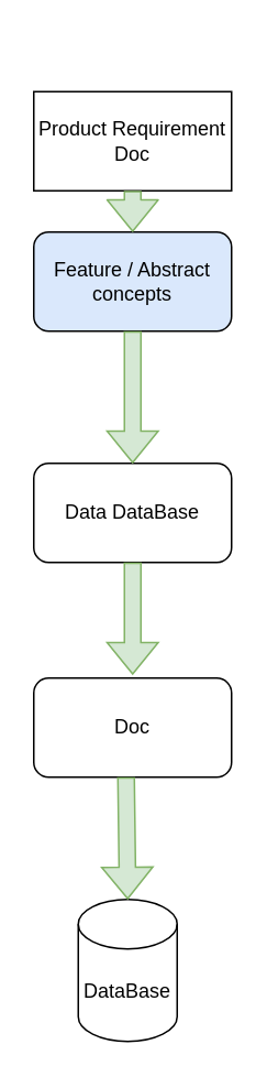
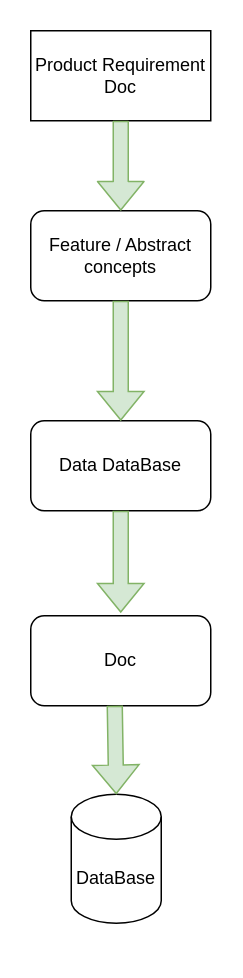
  <mxCell id="0" />
  <mxCell id="1" parent="0" />
- <mxCell id="2" value="Product Requirement Doc" style="rounded=0;whiteSpace=wrap;html=1;" vertex="1" parent="1"><mxGeometry x="20" y="55" width="120" height="60" as="geometry" /></mxCell>
- <mxCell id="3" value="Feature / Abstract concepts" style="rounded=1;whiteSpace=wrap;html=1;fillColor=#dae8fc;" vertex="1" parent="1"><mxGeometry x="20" y="140" width="120" height="60" as="geometry" /></mxCell>
+ <mxCell id="2" value="Product Requirement Doc" style="rounded=0;whiteSpace=wrap;html=1;" vertex="1" parent="1"><mxGeometry x="20" y="20" width="120" height="60" as="geometry" /></mxCell>
+ <mxCell id="3" value="Feature / Abstract concepts" style="rounded=1;whiteSpace=wrap;html=1;" vertex="1" parent="1"><mxGeometry x="20" y="140" width="120" height="60" as="geometry" /></mxCell>
  <mxCell id="4" value="Data DataBase" style="rounded=1;whiteSpace=wrap;html=1;" vertex="1" parent="1"><mxGeometry x="20" y="280" width="120" height="60" as="geometry" /></mxCell>
  <mxCell id="5" value="Doc" style="rounded=1;whiteSpace=wrap;html=1;" vertex="1" parent="1"><mxGeometry x="20" y="410" width="120" height="60" as="geometry" /></mxCell>
- <mxCell id="6" value="DataBase" style="shape=cylinder3;whiteSpace=wrap;html=1;boundedLbl=1;backgroundOutline=1;size=15;" vertex="1" parent="1"><mxGeometry x="47" y="544" width="60" height="86" as="geometry" /></mxCell>
+ <mxCell id="6" value="DataBase" style="shape=cylinder3;whiteSpace=wrap;html=1;boundedLbl=1;backgroundOutline=1;size=15;" vertex="1" parent="1"><mxGeometry x="47" y="529" width="60" height="86" as="geometry" /></mxCell>
  <mxCell id="7" value="" style="endArrow=classic;html=1;rounded=1;exitX=0.5;exitY=1;exitDx=0;exitDy=0;fillColor=#d5e8d4;strokeColor=#82b366;jumpSize=12;shape=flexArrow;" edge="1" parent="1" source="2" target="3"><mxGeometry width="50" height="50" relative="1" as="geometry"><mxPoint x="390" y="310" as="sourcePoint" /><mxPoint x="440" y="260" as="targetPoint" /></mxGeometry></mxCell>
  <mxCell id="8" value="" style="endArrow=classic;html=1;rounded=0;exitX=0.5;exitY=1;exitDx=0;exitDy=0;fillColor=#d5e8d4;strokeColor=#82b366;shape=flexArrow;" edge="1" parent="1" source="3" target="4"><mxGeometry width="50" height="50" relative="1" as="geometry"><mxPoint x="392" y="314" as="sourcePoint" /><mxPoint x="442" y="264" as="targetPoint" /></mxGeometry></mxCell>
  <mxCell id="9" value="" style="endArrow=classic;html=1;rounded=0;exitX=0.5;exitY=1;exitDx=0;exitDy=0;fillColor=#d5e8d4;strokeColor=#82b366;shape=flexArrow;" edge="1" parent="1" source="4"><mxGeometry width="50" height="50" relative="1" as="geometry"><mxPoint x="392" y="314" as="sourcePoint" /><mxPoint x="80" y="408" as="targetPoint" /></mxGeometry></mxCell>
  <mxCell id="10" value="" style="endArrow=classic;html=1;rounded=0;exitX=0.5;exitY=1;exitDx=0;exitDy=0;shape=flexArrow;fillColor=#d5e8d4;strokeColor=#82b366;entryX=0.5;entryY=0;entryDx=0;entryDy=0;entryPerimeter=0;" edge="1" parent="1" target="6"><mxGeometry width="50" height="50" relative="1" as="geometry"><mxPoint x="76.01" y="470" as="sourcePoint" /><mxPoint x="76" y="542" as="targetPoint" /></mxGeometry></mxCell>
